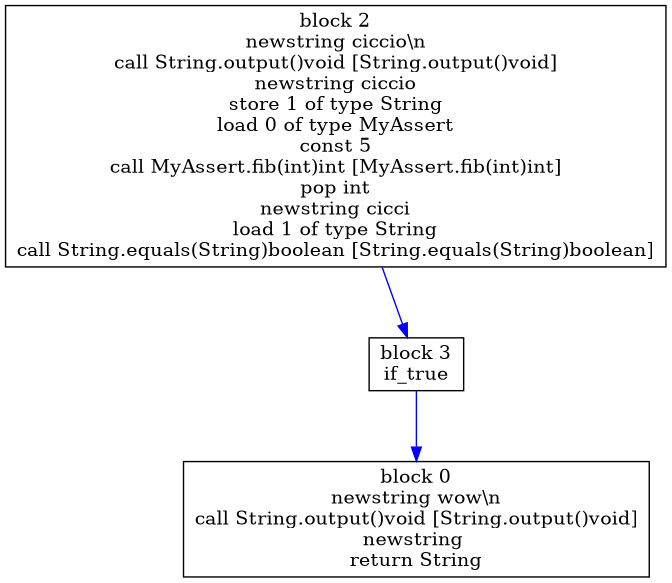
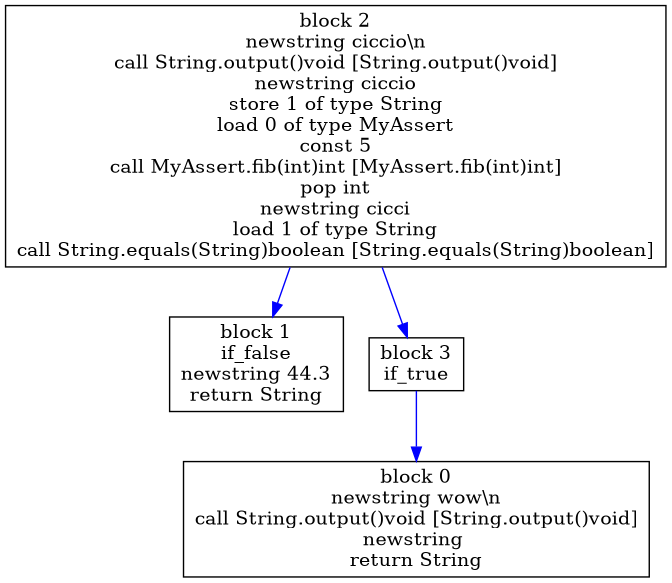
  digraph {
    node [shape=box]
    edge [color=blue fontsize=8]
    n1 [label="block 2\nnewstring ciccio\\n\ncall String.output()void [String.output()void]\nnewstring ciccio\nstore 1 of type String\nload 0 of type MyAssert\nconst 5\ncall MyAssert.fib(int)int [MyAssert.fib(int)int]\npop int\nnewstring cicci\nload 1 of type String\ncall String.equals(String)boolean [String.equals(String)boolean]"]
+   n2 [label="block 1\nif_false\nnewstring 44.3\nreturn String"]
    n3 [label="block 3\nif_true"]
    n4 [label="block 0\nnewstring wow\\n\ncall String.output()void [String.output()void]\nnewstring \nreturn String"]
+   n1 -> n2
    n1 -> n3
    n3 -> n4
  }
